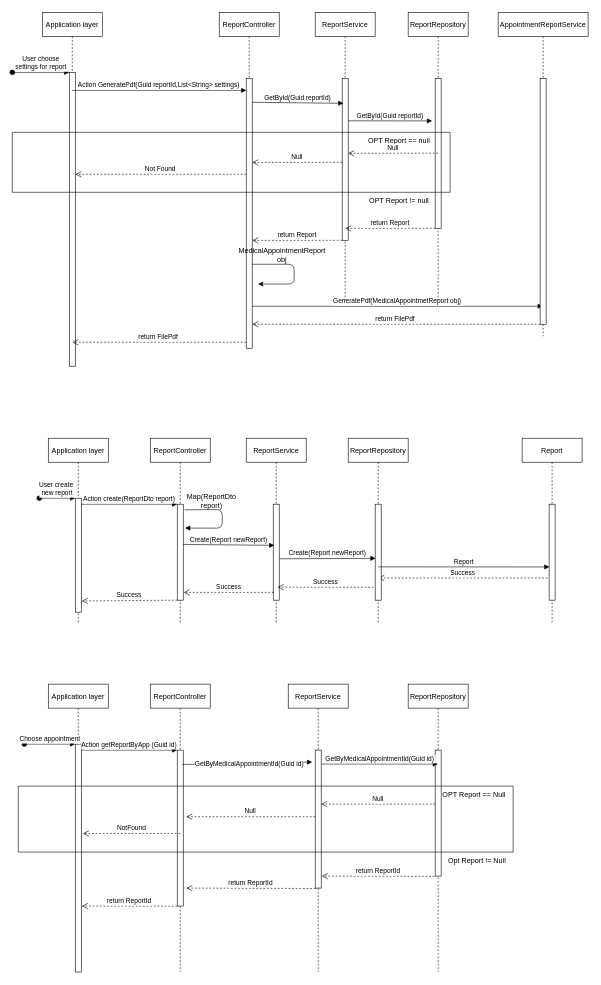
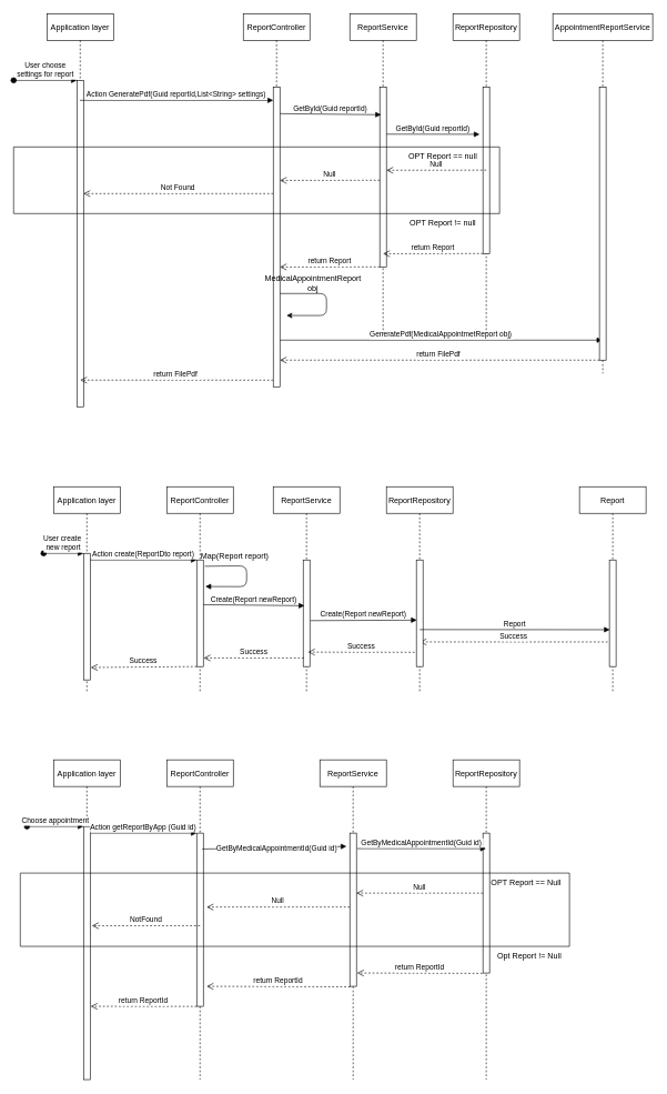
  <mxCell id="0" />
  <mxCell id="1" parent="0" />
  <mxCell id="2" value="Application layer" style="shape=umlLifeline;perimeter=lifelinePerimeter;container=1;collapsible=0;recursiveResize=0;rounded=0;shadow=0;strokeWidth=1;" parent="1" vertex="1"><mxGeometry x="80" y="730" width="100" height="310" as="geometry" /></mxCell>
  <mxCell id="3" value="" style="points=[];perimeter=orthogonalPerimeter;rounded=0;shadow=0;strokeWidth=1;" parent="2" vertex="1"><mxGeometry x="45" y="100" width="10" height="190" as="geometry" /></mxCell>
  <mxCell id="4" value="User create &#10;new report" style="verticalAlign=bottom;startArrow=oval;endArrow=block;startSize=8;shadow=0;strokeWidth=1;" parent="2" target="3" edge="1"><mxGeometry relative="1" as="geometry"><mxPoint x="-15" y="100" as="sourcePoint" /></mxGeometry></mxCell>
  <mxCell id="5" value="ReportController" style="shape=umlLifeline;perimeter=lifelinePerimeter;container=1;collapsible=0;recursiveResize=0;rounded=0;shadow=0;strokeWidth=1;" parent="1" vertex="1"><mxGeometry x="250" y="730" width="100" height="310" as="geometry" /></mxCell>
  <mxCell id="6" value="" style="points=[];perimeter=orthogonalPerimeter;rounded=0;shadow=0;strokeWidth=1;" parent="5" vertex="1"><mxGeometry x="45" y="110" width="10" height="160" as="geometry" /></mxCell>
  <mxCell id="7" value="" style="verticalAlign=bottom;endArrow=block;shadow=0;strokeWidth=1;exitX=1.22;exitY=0.059;exitDx=0;exitDy=0;exitPerimeter=0;entryX=1.3;entryY=0.249;entryDx=0;entryDy=0;entryPerimeter=0;" parent="5" source="6" target="6" edge="1"><mxGeometry relative="1" as="geometry"><mxPoint x="60" y="120.0" as="sourcePoint" /><mxPoint x="110" y="160" as="targetPoint" /><Array as="points"><mxPoint x="90" y="119" /><mxPoint x="120" y="119" /><mxPoint x="120" y="150" /></Array></mxGeometry></mxCell>
  <mxCell id="8" value="Success" style="verticalAlign=bottom;endArrow=open;dashed=1;endSize=8;exitX=-0.26;exitY=0.769;shadow=0;strokeWidth=1;exitDx=0;exitDy=0;exitPerimeter=0;" parent="1" source="15" edge="1"><mxGeometry relative="1" as="geometry"><mxPoint x="630" y="963" as="targetPoint" /></mxGeometry></mxCell>
  <mxCell id="9" value="Action create(ReportDto report)" style="verticalAlign=bottom;endArrow=block;entryX=0;entryY=0;shadow=0;strokeWidth=1;" parent="1" source="3" target="6" edge="1"><mxGeometry relative="1" as="geometry"><mxPoint x="225" y="850" as="sourcePoint" /></mxGeometry></mxCell>
  <mxCell id="10" value="ReportService" style="shape=umlLifeline;perimeter=lifelinePerimeter;container=1;collapsible=0;recursiveResize=0;rounded=0;shadow=0;strokeWidth=1;" parent="1" vertex="1"><mxGeometry x="410" y="730" width="100" height="310" as="geometry" /></mxCell>
  <mxCell id="11" value="" style="points=[];perimeter=orthogonalPerimeter;rounded=0;shadow=0;strokeWidth=1;" parent="10" vertex="1"><mxGeometry x="45" y="110" width="10" height="160" as="geometry" /></mxCell>
  <mxCell id="12" value="ReportRepository" style="shape=umlLifeline;perimeter=lifelinePerimeter;container=1;collapsible=0;recursiveResize=0;rounded=0;shadow=0;strokeWidth=1;" parent="1" vertex="1"><mxGeometry x="580" y="730" width="100" height="310" as="geometry" /></mxCell>
  <mxCell id="13" value="" style="points=[];perimeter=orthogonalPerimeter;rounded=0;shadow=0;strokeWidth=1;" parent="12" vertex="1"><mxGeometry x="45" y="110" width="10" height="160" as="geometry" /></mxCell>
  <mxCell id="14" value="Report" style="shape=umlLifeline;perimeter=lifelinePerimeter;container=1;collapsible=0;recursiveResize=0;rounded=0;shadow=0;strokeWidth=1;" parent="1" vertex="1"><mxGeometry x="870" y="730" width="100" height="310" as="geometry" /></mxCell>
  <mxCell id="15" value="" style="points=[];perimeter=orthogonalPerimeter;rounded=0;shadow=0;strokeWidth=1;" parent="14" vertex="1"><mxGeometry x="45" y="110" width="10" height="160" as="geometry" /></mxCell>
  <mxCell id="16" value="Create(Report newReport)" style="verticalAlign=bottom;endArrow=block;shadow=0;strokeWidth=1;exitX=0.98;exitY=0.419;exitDx=0;exitDy=0;exitPerimeter=0;entryX=0.18;entryY=0.429;entryDx=0;entryDy=0;entryPerimeter=0;" parent="1" source="6" target="11" edge="1"><mxGeometry relative="1" as="geometry"><mxPoint x="306.4" y="852.64" as="sourcePoint" /><mxPoint x="453.6" y="852.64" as="targetPoint" /><Array as="points" /></mxGeometry></mxCell>
- <mxCell id="17" value="Map(ReportDto report)" style="text;html=1;strokeColor=none;fillColor=none;align=center;verticalAlign=middle;whiteSpace=wrap;rounded=0;" parent="1" vertex="1"><mxGeometry x="295" y="820" width="115" height="30" as="geometry" /></mxCell>
+ <mxCell id="17" value="Map(Report report)" style="text;html=1;strokeColor=none;fillColor=none;align=center;verticalAlign=middle;whiteSpace=wrap;rounded=0;" parent="1" vertex="1"><mxGeometry x="295" y="820" width="115" height="30" as="geometry" /></mxCell>
  <mxCell id="18" value="Create(Report newReport)" style="verticalAlign=bottom;endArrow=block;shadow=0;strokeWidth=1;exitX=1.06;exitY=0.569;exitDx=0;exitDy=0;exitPerimeter=0;entryX=0.06;entryY=0.564;entryDx=0;entryDy=0;entryPerimeter=0;" parent="1" source="11" target="13" edge="1"><mxGeometry relative="1" as="geometry"><mxPoint x="470" y="930" as="sourcePoint" /><mxPoint x="622" y="931.6" as="targetPoint" /><Array as="points" /></mxGeometry></mxCell>
  <mxCell id="19" value="Report" style="verticalAlign=bottom;endArrow=block;shadow=0;strokeWidth=1;exitX=0.5;exitY=0.653;exitDx=0;exitDy=0;exitPerimeter=0;entryX=0.06;entryY=0.654;entryDx=0;entryDy=0;entryPerimeter=0;" parent="1" source="13" target="15" edge="1"><mxGeometry relative="1" as="geometry"><mxPoint x="640" y="945.3" as="sourcePoint" /><mxPoint x="800" y="944.5" as="targetPoint" /><Array as="points" /></mxGeometry></mxCell>
  <mxCell id="20" value="Success" style="verticalAlign=bottom;endArrow=open;dashed=1;endSize=8;exitX=-0.26;exitY=0.866;shadow=0;strokeWidth=1;exitDx=0;exitDy=0;exitPerimeter=0;entryX=0.524;entryY=0.59;entryDx=0;entryDy=0;entryPerimeter=0;" edge="1" parent="1" source="13"><mxGeometry relative="1" as="geometry"><mxPoint x="462.4" y="978.3" as="targetPoint" /><mxPoint x="626.4" y="973.04" as="sourcePoint" /></mxGeometry></mxCell>
  <mxCell id="21" value="Success" style="verticalAlign=bottom;endArrow=open;dashed=1;endSize=8;exitX=0.1;exitY=0.919;shadow=0;strokeWidth=1;exitDx=0;exitDy=0;exitPerimeter=0;entryX=1.06;entryY=0.919;entryDx=0;entryDy=0;entryPerimeter=0;" edge="1" parent="1" source="11" target="6"><mxGeometry relative="1" as="geometry"><mxPoint x="310" y="998" as="targetPoint" /><mxPoint x="455" y="1000" as="sourcePoint" /></mxGeometry></mxCell>
  <mxCell id="22" value="Success" style="verticalAlign=bottom;endArrow=open;dashed=1;endSize=8;shadow=0;strokeWidth=1;entryX=1.1;entryY=0.902;entryDx=0;entryDy=0;entryPerimeter=0;" edge="1" parent="1" target="3"><mxGeometry relative="1" as="geometry"><mxPoint x="128.6" y="1001.6" as="targetPoint" /><mxPoint x="295" y="1000" as="sourcePoint" /></mxGeometry></mxCell>
  <mxCell id="23" value="Application layer" style="shape=umlLifeline;perimeter=lifelinePerimeter;container=1;collapsible=0;recursiveResize=0;rounded=0;shadow=0;strokeWidth=1;" vertex="1" parent="1"><mxGeometry x="80" y="1140" width="100" height="480" as="geometry" /></mxCell>
  <mxCell id="24" value="" style="points=[];perimeter=orthogonalPerimeter;rounded=0;shadow=0;strokeWidth=1;" vertex="1" parent="23"><mxGeometry x="45" y="100" width="10" height="380" as="geometry" /></mxCell>
  <mxCell id="25" value="Choose appointment" style="verticalAlign=bottom;startArrow=oval;endArrow=block;startSize=8;shadow=0;strokeWidth=1;" edge="1" parent="23" target="24"><mxGeometry relative="1" as="geometry"><mxPoint x="-40" y="100" as="sourcePoint" /></mxGeometry></mxCell>
  <mxCell id="26" value="ReportController" style="shape=umlLifeline;perimeter=lifelinePerimeter;container=1;collapsible=0;recursiveResize=0;rounded=0;shadow=0;strokeWidth=1;" vertex="1" parent="1"><mxGeometry x="250" y="1140" width="100" height="480" as="geometry" /></mxCell>
  <mxCell id="27" value="" style="points=[];perimeter=orthogonalPerimeter;rounded=0;shadow=0;strokeWidth=1;" vertex="1" parent="26"><mxGeometry x="45" y="110" width="10" height="260" as="geometry" /></mxCell>
  <mxCell id="28" value="Action getReportByApp (Guid id)" style="verticalAlign=bottom;endArrow=block;entryX=0;entryY=0;shadow=0;strokeWidth=1;" edge="1" parent="1" source="24" target="27"><mxGeometry relative="1" as="geometry"><mxPoint x="225" y="1260" as="sourcePoint" /></mxGeometry></mxCell>
  <mxCell id="29" value="ReportService" style="shape=umlLifeline;perimeter=lifelinePerimeter;container=1;collapsible=0;recursiveResize=0;rounded=0;shadow=0;strokeWidth=1;" vertex="1" parent="1"><mxGeometry x="480" y="1140" width="100" height="480" as="geometry" /></mxCell>
  <mxCell id="30" value="" style="points=[];perimeter=orthogonalPerimeter;rounded=0;shadow=0;strokeWidth=1;" vertex="1" parent="29"><mxGeometry x="45" y="110" width="10" height="230" as="geometry" /></mxCell>
  <mxCell id="31" value="ReportRepository" style="shape=umlLifeline;perimeter=lifelinePerimeter;container=1;collapsible=0;recursiveResize=0;rounded=0;shadow=0;strokeWidth=1;" vertex="1" parent="1"><mxGeometry x="680" y="1140" width="100" height="480" as="geometry" /></mxCell>
  <mxCell id="32" value="" style="points=[];perimeter=orthogonalPerimeter;rounded=0;shadow=0;strokeWidth=1;" vertex="1" parent="31"><mxGeometry x="45" y="110" width="10" height="210" as="geometry" /></mxCell>
  <mxCell id="33" value="" style="verticalAlign=bottom;endArrow=block;shadow=0;strokeWidth=1;exitX=0.532;exitY=0.279;exitDx=0;exitDy=0;exitPerimeter=0;" edge="1" parent="1" source="26"><mxGeometry relative="1" as="geometry"><mxPoint x="310" y="1260" as="sourcePoint" /><mxPoint x="520" y="1270" as="targetPoint" /><Array as="points" /></mxGeometry></mxCell>
  <mxCell id="34" value="GetByMedicalAppointmentId(Guid id)" style="edgeLabel;html=1;align=center;verticalAlign=middle;resizable=0;points=[];" vertex="1" connectable="0" parent="33"><mxGeometry x="0.027" y="-1" relative="1" as="geometry"><mxPoint as="offset" /></mxGeometry></mxCell>
  <mxCell id="35" value="GetByMedicalAppointmentId(Guid id)" style="verticalAlign=bottom;endArrow=block;shadow=0;strokeWidth=1;exitX=1.1;exitY=0.101;exitDx=0;exitDy=0;exitPerimeter=0;" edge="1" parent="1" source="30" target="31"><mxGeometry relative="1" as="geometry"><mxPoint x="540" y="1280" as="sourcePoint" /><mxPoint x="700" y="1280" as="targetPoint" /></mxGeometry></mxCell>
  <mxCell id="36" value="" style="swimlane;startSize=0;" vertex="1" parent="1"><mxGeometry x="30" y="1310" width="825" height="110" as="geometry" /></mxCell>
  <mxCell id="37" value="OPT Report == Null" style="text;html=1;strokeColor=none;fillColor=none;align=center;verticalAlign=middle;whiteSpace=wrap;rounded=0;" vertex="1" parent="36"><mxGeometry x="695" width="130" height="30" as="geometry" /></mxCell>
  <mxCell id="38" value="Null" style="verticalAlign=bottom;endArrow=open;dashed=1;endSize=8;exitX=-0.26;exitY=0.769;shadow=0;strokeWidth=1;exitDx=0;exitDy=0;exitPerimeter=0;" edge="1" parent="36" target="30"><mxGeometry relative="1" as="geometry"><mxPoint x="412.6" y="30" as="targetPoint" /><mxPoint x="695.0" y="30.04" as="sourcePoint" /></mxGeometry></mxCell>
  <mxCell id="39" value="Null" style="verticalAlign=bottom;endArrow=open;dashed=1;endSize=8;shadow=0;strokeWidth=1;" edge="1" parent="1" source="30"><mxGeometry relative="1" as="geometry"><mxPoint x="310" y="1361" as="targetPoint" /><mxPoint x="516.6" y="1360" as="sourcePoint" /></mxGeometry></mxCell>
  <mxCell id="40" value="NotFound" style="verticalAlign=bottom;endArrow=open;dashed=1;endSize=8;shadow=0;strokeWidth=1;entryX=1.26;entryY=0.392;entryDx=0;entryDy=0;entryPerimeter=0;" edge="1" parent="1" target="24"><mxGeometry relative="1" as="geometry"><mxPoint x="140" y="1381" as="targetPoint" /><mxPoint x="300" y="1389" as="sourcePoint" /></mxGeometry></mxCell>
  <mxCell id="41" value="Opt Report != Null" style="text;html=1;strokeColor=none;fillColor=none;align=center;verticalAlign=middle;whiteSpace=wrap;rounded=0;" vertex="1" parent="1"><mxGeometry x="740" y="1420" width="110" height="30" as="geometry" /></mxCell>
  <mxCell id="42" value="return ReportId" style="verticalAlign=bottom;endArrow=open;dashed=1;endSize=8;exitX=-0.26;exitY=0.769;shadow=0;strokeWidth=1;exitDx=0;exitDy=0;exitPerimeter=0;entryX=1.18;entryY=0.242;entryDx=0;entryDy=0;entryPerimeter=0;" edge="1" parent="1"><mxGeometry relative="1" as="geometry"><mxPoint x="535.9" y="1460" as="targetPoint" /><mxPoint x="724.1" y="1460.5" as="sourcePoint" /></mxGeometry></mxCell>
  <mxCell id="43" value="return ReportId" style="verticalAlign=bottom;endArrow=open;dashed=1;endSize=8;exitX=0.06;exitY=0.302;shadow=0;strokeWidth=1;exitDx=0;exitDy=0;exitPerimeter=0;" edge="1" parent="1"><mxGeometry relative="1" as="geometry"><mxPoint x="310" y="1480" as="targetPoint" /><mxPoint x="525.6" y="1480.74" as="sourcePoint" /></mxGeometry></mxCell>
  <mxCell id="44" value="return ReportId" style="verticalAlign=bottom;endArrow=open;dashed=1;endSize=8;exitX=0.18;exitY=0.376;shadow=0;strokeWidth=1;exitDx=0;exitDy=0;exitPerimeter=0;entryX=1.26;entryY=0.392;entryDx=0;entryDy=0;entryPerimeter=0;" edge="1" parent="1"><mxGeometry relative="1" as="geometry"><mxPoint x="135.8" y="1510" as="targetPoint" /><mxPoint x="295" y="1510.16" as="sourcePoint" /></mxGeometry></mxCell>
  <mxCell id="45" value="Application layer" style="shape=umlLifeline;perimeter=lifelinePerimeter;container=1;collapsible=0;recursiveResize=0;rounded=0;shadow=0;strokeWidth=1;" vertex="1" parent="1"><mxGeometry x="70" y="20" width="100" height="590" as="geometry" /></mxCell>
  <mxCell id="46" value="" style="points=[];perimeter=orthogonalPerimeter;rounded=0;shadow=0;strokeWidth=1;" vertex="1" parent="45"><mxGeometry x="45" y="100" width="10" height="490" as="geometry" /></mxCell>
  <mxCell id="47" value="User choose &#10;settings for report" style="verticalAlign=bottom;startArrow=oval;endArrow=block;startSize=8;shadow=0;strokeWidth=1;" edge="1" parent="45" target="46"><mxGeometry relative="1" as="geometry"><mxPoint x="-50" y="100" as="sourcePoint" /></mxGeometry></mxCell>
  <mxCell id="48" value="ReportController" style="shape=umlLifeline;perimeter=lifelinePerimeter;container=1;collapsible=0;recursiveResize=0;rounded=0;shadow=0;strokeWidth=1;" vertex="1" parent="1"><mxGeometry x="365" y="20" width="100" height="560" as="geometry" /></mxCell>
  <mxCell id="49" value="" style="points=[];perimeter=orthogonalPerimeter;rounded=0;shadow=0;strokeWidth=1;" vertex="1" parent="48"><mxGeometry x="45" y="110" width="10" height="450" as="geometry" /></mxCell>
  <mxCell id="50" value="Action GeneratePdf(Guid reportId,List&lt;String&gt; settings)" style="verticalAlign=bottom;endArrow=block;entryX=0;entryY=0;shadow=0;strokeWidth=1;" edge="1" parent="48" source="45"><mxGeometry relative="1" as="geometry"><mxPoint x="-225" y="130" as="sourcePoint" /><mxPoint x="45" y="130" as="targetPoint" /></mxGeometry></mxCell>
  <mxCell id="51" value="" style="endArrow=classic;html=1;rounded=1;" edge="1" parent="48"><mxGeometry width="50" height="50" relative="1" as="geometry"><mxPoint x="55" y="420" as="sourcePoint" /><mxPoint x="65" y="453" as="targetPoint" /><Array as="points"><mxPoint x="125" y="420" /><mxPoint x="125" y="453" /></Array></mxGeometry></mxCell>
  <mxCell id="52" value="GeneratePdf(MedicalAppointmetReport obj)" style="verticalAlign=bottom;endArrow=block;shadow=0;strokeWidth=1;exitX=0.98;exitY=0.419;exitDx=0;exitDy=0;exitPerimeter=0;" edge="1" parent="48" target="62"><mxGeometry relative="1" as="geometry"><mxPoint x="55" y="490" as="sourcePoint" /><mxPoint x="207" y="491.6" as="targetPoint" /><Array as="points" /></mxGeometry></mxCell>
  <mxCell id="53" value="ReportService" style="shape=umlLifeline;perimeter=lifelinePerimeter;container=1;collapsible=0;recursiveResize=0;rounded=0;shadow=0;strokeWidth=1;" vertex="1" parent="1"><mxGeometry x="525" y="20" width="100" height="480" as="geometry" /></mxCell>
  <mxCell id="54" value="" style="points=[];perimeter=orthogonalPerimeter;rounded=0;shadow=0;strokeWidth=1;" vertex="1" parent="53"><mxGeometry x="45" y="110" width="10" height="270" as="geometry" /></mxCell>
  <mxCell id="55" value="GetById(Guid reportId)" style="verticalAlign=bottom;endArrow=block;shadow=0;strokeWidth=1;exitX=0.98;exitY=0.419;exitDx=0;exitDy=0;exitPerimeter=0;entryX=0.18;entryY=0.429;entryDx=0;entryDy=0;entryPerimeter=0;" edge="1" parent="53"><mxGeometry relative="1" as="geometry"><mxPoint x="-105.0" y="150.0" as="sourcePoint" /><mxPoint x="47" y="151.6" as="targetPoint" /><Array as="points" /></mxGeometry></mxCell>
  <mxCell id="56" value="return Report" style="verticalAlign=bottom;endArrow=open;dashed=1;endSize=8;exitX=-0.26;exitY=0.866;shadow=0;strokeWidth=1;exitDx=0;exitDy=0;exitPerimeter=0;" edge="1" parent="53"><mxGeometry relative="1" as="geometry"><mxPoint x="-105" y="380.24" as="targetPoint" /><mxPoint x="45" y="380" as="sourcePoint" /></mxGeometry></mxCell>
  <mxCell id="57" value="ReportRepository" style="shape=umlLifeline;perimeter=lifelinePerimeter;container=1;collapsible=0;recursiveResize=0;rounded=0;shadow=0;strokeWidth=1;" vertex="1" parent="1"><mxGeometry x="680" y="20" width="100" height="480" as="geometry" /></mxCell>
  <mxCell id="58" value="" style="points=[];perimeter=orthogonalPerimeter;rounded=0;shadow=0;strokeWidth=1;" vertex="1" parent="57"><mxGeometry x="45" y="110" width="10" height="250" as="geometry" /></mxCell>
  <mxCell id="59" value="GetById(Guid reportId)" style="verticalAlign=bottom;endArrow=block;shadow=0;strokeWidth=1;exitX=1.06;exitY=0.569;exitDx=0;exitDy=0;exitPerimeter=0;" edge="1" parent="57"><mxGeometry relative="1" as="geometry"><mxPoint x="-100.0" y="180.8" as="sourcePoint" /><mxPoint x="40" y="181" as="targetPoint" /><Array as="points" /></mxGeometry></mxCell>
  <mxCell id="60" value="OPT Report != null" style="text;html=1;strokeColor=none;fillColor=none;align=center;verticalAlign=middle;whiteSpace=wrap;rounded=0;" vertex="1" parent="57"><mxGeometry x="-75" y="300" width="120" height="30" as="geometry" /></mxCell>
  <mxCell id="61" value="return Report" style="verticalAlign=bottom;endArrow=open;dashed=1;endSize=8;exitX=-0.26;exitY=0.866;shadow=0;strokeWidth=1;exitDx=0;exitDy=0;exitPerimeter=0;" edge="1" parent="57"><mxGeometry relative="1" as="geometry"><mxPoint x="-105" y="360.24" as="targetPoint" /><mxPoint x="45" y="360" as="sourcePoint" /></mxGeometry></mxCell>
  <mxCell id="62" value="AppointmentReportService" style="shape=umlLifeline;perimeter=lifelinePerimeter;container=1;collapsible=0;recursiveResize=0;rounded=0;shadow=0;strokeWidth=1;" vertex="1" parent="1"><mxGeometry x="830" y="20" width="150" height="540" as="geometry" /></mxCell>
  <mxCell id="63" value="" style="points=[];perimeter=orthogonalPerimeter;rounded=0;shadow=0;strokeWidth=1;" vertex="1" parent="62"><mxGeometry x="70" y="110" width="10" height="410" as="geometry" /></mxCell>
  <mxCell id="64" value="return FilePdf " style="verticalAlign=bottom;endArrow=open;dashed=1;endSize=8;exitX=-0.26;exitY=0.866;shadow=0;strokeWidth=1;exitDx=0;exitDy=0;exitPerimeter=0;" edge="1" parent="62"><mxGeometry relative="1" as="geometry"><mxPoint x="-410" y="520" as="targetPoint" /><mxPoint x="70" y="520" as="sourcePoint" /></mxGeometry></mxCell>
  <mxCell id="65" value="" style="swimlane;startSize=0;" vertex="1" parent="1"><mxGeometry x="20" y="220" width="730" height="100" as="geometry" /></mxCell>
  <mxCell id="66" value="OPT Report == null" style="text;html=1;strokeColor=none;fillColor=none;align=center;verticalAlign=middle;whiteSpace=wrap;rounded=0;" vertex="1" parent="65"><mxGeometry x="585" width="120" height="30" as="geometry" /></mxCell>
  <mxCell id="67" value="Null" style="verticalAlign=bottom;endArrow=open;dashed=1;endSize=8;exitX=-0.26;exitY=0.866;shadow=0;strokeWidth=1;exitDx=0;exitDy=0;exitPerimeter=0;" edge="1" parent="65"><mxGeometry relative="1" as="geometry"><mxPoint x="560" y="35" as="targetPoint" /><mxPoint x="710.0" y="34.76" as="sourcePoint" /></mxGeometry></mxCell>
  <mxCell id="68" value="Null" style="verticalAlign=bottom;endArrow=open;dashed=1;endSize=8;exitX=-0.26;exitY=0.866;shadow=0;strokeWidth=1;exitDx=0;exitDy=0;exitPerimeter=0;" edge="1" parent="65"><mxGeometry relative="1" as="geometry"><mxPoint x="400" y="50.24" as="targetPoint" /><mxPoint x="550" y="50" as="sourcePoint" /></mxGeometry></mxCell>
  <mxCell id="69" value="Not Found" style="verticalAlign=bottom;endArrow=open;dashed=1;endSize=8;exitX=-0.26;exitY=0.866;shadow=0;strokeWidth=1;exitDx=0;exitDy=0;exitPerimeter=0;" edge="1" parent="65" target="46"><mxGeometry relative="1" as="geometry"><mxPoint x="240" y="70.24" as="targetPoint" /><mxPoint x="390" y="70" as="sourcePoint" /></mxGeometry></mxCell>
  <mxCell id="70" value="MedicalAppointmentReport obj" style="text;html=1;strokeColor=none;fillColor=none;align=center;verticalAlign=middle;whiteSpace=wrap;rounded=0;" vertex="1" parent="1"><mxGeometry x="440" y="410" width="60" height="30" as="geometry" /></mxCell>
  <mxCell id="71" value="return FilePdf " style="verticalAlign=bottom;endArrow=open;dashed=1;endSize=8;shadow=0;strokeWidth=1;" edge="1" parent="1"><mxGeometry relative="1" as="geometry"><mxPoint x="120" y="570" as="targetPoint" /><mxPoint x="410" y="570" as="sourcePoint" /></mxGeometry></mxCell>
